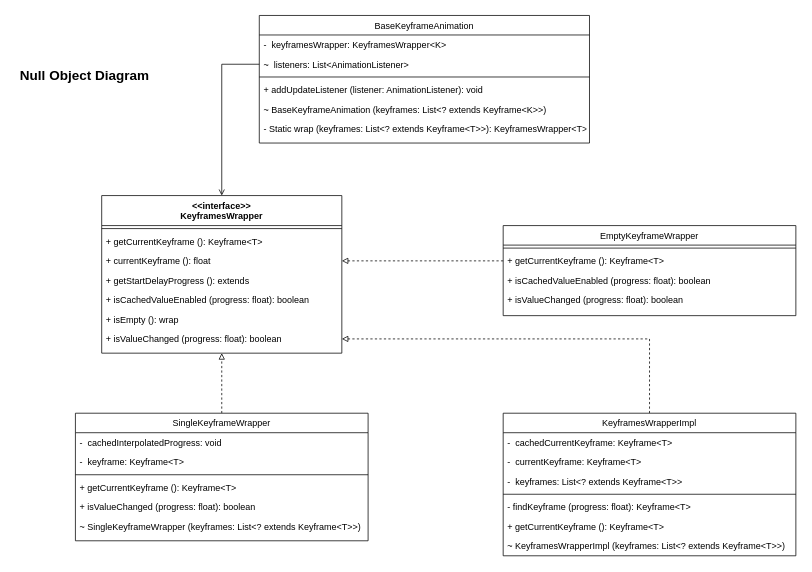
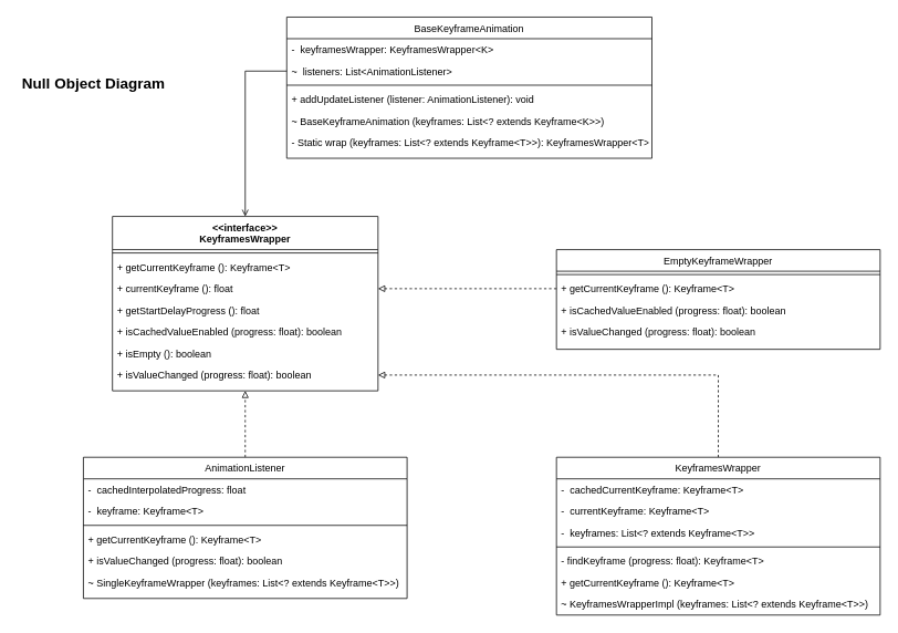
  <mxCell id="0" />
  <mxCell id="1" parent="0" />
  <mxCell id="2" value="BaseKeyframeAnimation" style="swimlane;fontStyle=0;align=center;verticalAlign=top;childLayout=stackLayout;horizontal=1;startSize=26;horizontalStack=0;resizeParent=1;resizeLast=0;collapsible=1;marginBottom=0;rounded=0;shadow=0;strokeWidth=1;" parent="1" vertex="1"><mxGeometry x="345" y="20" width="440" height="170" as="geometry"><mxRectangle x="550" y="140" width="160" height="26" as="alternateBounds" /></mxGeometry></mxCell>
  <mxCell id="3" value="-  keyframesWrapper: KeyframesWrapper&lt;K&gt; " style="text;align=left;verticalAlign=top;spacingLeft=4;spacingRight=4;overflow=hidden;rotatable=0;points=[[0,0.5],[1,0.5]];portConstraint=eastwest;" parent="2" vertex="1"><mxGeometry y="26" width="440" height="26" as="geometry" /></mxCell>
  <mxCell id="4" value="~  listeners: List&lt;AnimationListener&gt; " style="text;align=left;verticalAlign=top;spacingLeft=4;spacingRight=4;overflow=hidden;rotatable=0;points=[[0,0.5],[1,0.5]];portConstraint=eastwest;rounded=0;shadow=0;html=0;" parent="2" vertex="1"><mxGeometry y="52" width="440" height="26" as="geometry" /></mxCell>
  <mxCell id="5" value="" style="line;html=1;strokeWidth=1;align=left;verticalAlign=middle;spacingTop=-1;spacingLeft=3;spacingRight=3;rotatable=0;labelPosition=right;points=[];portConstraint=eastwest;" parent="2" vertex="1"><mxGeometry y="78" width="440" height="8" as="geometry" /></mxCell>
  <mxCell id="6" value="+ addUpdateListener (listener: AnimationListener): void" style="text;align=left;verticalAlign=top;spacingLeft=4;spacingRight=4;overflow=hidden;rotatable=0;points=[[0,0.5],[1,0.5]];portConstraint=eastwest;rounded=0;shadow=0;html=0;" parent="2" vertex="1"><mxGeometry y="86" width="440" height="26" as="geometry" /></mxCell>
  <mxCell id="7" value="~ BaseKeyframeAnimation (keyframes: List&lt;? extends Keyframe&lt;K&gt;&gt;)" style="text;align=left;verticalAlign=top;spacingLeft=4;spacingRight=4;overflow=hidden;rotatable=0;points=[[0,0.5],[1,0.5]];portConstraint=eastwest;" parent="2" vertex="1"><mxGeometry y="112" width="440" height="26" as="geometry" /></mxCell>
  <mxCell id="8" value="- Static wrap (keyframes: List&lt;? extends Keyframe&lt;T&gt;&gt;): KeyframesWrapper&lt;T&gt;" style="text;align=left;verticalAlign=top;spacingLeft=4;spacingRight=4;overflow=hidden;rotatable=0;points=[[0,0.5],[1,0.5]];portConstraint=eastwest;" parent="2" vertex="1"><mxGeometry y="138" width="440" height="26" as="geometry" /></mxCell>
  <mxCell id="9" value="Null Object Diagram&amp;nbsp;" style="text;html=1;strokeColor=none;fillColor=none;align=center;verticalAlign=middle;whiteSpace=wrap;rounded=0;fontSize=18;fontStyle=1" parent="1" vertex="1"><mxGeometry x="20" y="85" width="190" height="30" as="geometry" /></mxCell>
  <mxCell id="10" value="&lt;&lt;interface&gt;&gt;&#10;KeyframesWrapper" style="swimlane;fontStyle=1;align=center;verticalAlign=top;childLayout=stackLayout;horizontal=1;startSize=40;horizontalStack=0;resizeParent=1;resizeLast=0;collapsible=1;marginBottom=0;rounded=0;shadow=0;strokeWidth=1;" parent="1" vertex="1"><mxGeometry x="135" y="260" width="320" height="210" as="geometry"><mxRectangle x="550" y="140" width="160" height="26" as="alternateBounds" /></mxGeometry></mxCell>
  <mxCell id="11" value="" style="line;html=1;strokeWidth=1;align=left;verticalAlign=middle;spacingTop=-1;spacingLeft=3;spacingRight=3;rotatable=0;labelPosition=right;points=[];portConstraint=eastwest;" parent="10" vertex="1"><mxGeometry y="40" width="320" height="8" as="geometry" /></mxCell>
  <mxCell id="12" value="+ getCurrentKeyframe (): Keyframe&lt;T&gt;" style="text;align=left;verticalAlign=top;spacingLeft=4;spacingRight=4;overflow=hidden;rotatable=0;points=[[0,0.5],[1,0.5]];portConstraint=eastwest;" parent="10" vertex="1"><mxGeometry y="48" width="320" height="26" as="geometry" /></mxCell>
  <mxCell id="13" value="+ currentKeyframe (): float" style="text;align=left;verticalAlign=top;spacingLeft=4;spacingRight=4;overflow=hidden;rotatable=0;points=[[0,0.5],[1,0.5]];portConstraint=eastwest;" parent="10" vertex="1"><mxGeometry y="74" width="320" height="26" as="geometry" /></mxCell>
- <mxCell id="14" value="+ getStartDelayProgress (): extends" style="text;align=left;verticalAlign=top;spacingLeft=4;spacingRight=4;overflow=hidden;rotatable=0;points=[[0,0.5],[1,0.5]];portConstraint=eastwest;" parent="10" vertex="1"><mxGeometry y="100" width="320" height="26" as="geometry" /></mxCell>
+ <mxCell id="14" value="+ getStartDelayProgress (): float" style="text;align=left;verticalAlign=top;spacingLeft=4;spacingRight=4;overflow=hidden;rotatable=0;points=[[0,0.5],[1,0.5]];portConstraint=eastwest;" parent="10" vertex="1"><mxGeometry y="100" width="320" height="26" as="geometry" /></mxCell>
  <mxCell id="15" value="+ isCachedValueEnabled (progress: float): boolean" style="text;align=left;verticalAlign=top;spacingLeft=4;spacingRight=4;overflow=hidden;rotatable=0;points=[[0,0.5],[1,0.5]];portConstraint=eastwest;" parent="10" vertex="1"><mxGeometry y="126" width="320" height="26" as="geometry" /></mxCell>
- <mxCell id="16" value="+ isEmpty (): wrap" style="text;align=left;verticalAlign=top;spacingLeft=4;spacingRight=4;overflow=hidden;rotatable=0;points=[[0,0.5],[1,0.5]];portConstraint=eastwest;" parent="10" vertex="1"><mxGeometry y="152" width="320" height="26" as="geometry" /></mxCell>
+ <mxCell id="16" value="+ isEmpty (): boolean" style="text;align=left;verticalAlign=top;spacingLeft=4;spacingRight=4;overflow=hidden;rotatable=0;points=[[0,0.5],[1,0.5]];portConstraint=eastwest;" parent="10" vertex="1"><mxGeometry y="152" width="320" height="26" as="geometry" /></mxCell>
  <mxCell id="17" value="+ isValueChanged (progress: float): boolean" style="text;align=left;verticalAlign=top;spacingLeft=4;spacingRight=4;overflow=hidden;rotatable=0;points=[[0,0.5],[1,0.5]];portConstraint=eastwest;" parent="10" vertex="1"><mxGeometry y="178" width="320" height="26" as="geometry" /></mxCell>
  <mxCell id="18" style="edgeStyle=orthogonalEdgeStyle;rounded=0;orthogonalLoop=1;jettySize=auto;html=1;entryX=0.5;entryY=1;entryDx=0;entryDy=0;endArrow=block;endFill=0;dashed=1;" parent="1" source="19" target="10" edge="1"><mxGeometry relative="1" as="geometry" /></mxCell>
- <mxCell id="19" value="SingleKeyframeWrapper" style="swimlane;fontStyle=0;align=center;verticalAlign=top;childLayout=stackLayout;horizontal=1;startSize=26;horizontalStack=0;resizeParent=1;resizeLast=0;collapsible=1;marginBottom=0;rounded=0;shadow=0;strokeWidth=1;" parent="1" vertex="1"><mxGeometry x="100" y="550" width="390" height="170" as="geometry"><mxRectangle x="550" y="140" width="160" height="26" as="alternateBounds" /></mxGeometry></mxCell>
- <mxCell id="20" value="-  cachedInterpolatedProgress: void" style="text;align=left;verticalAlign=top;spacingLeft=4;spacingRight=4;overflow=hidden;rotatable=0;points=[[0,0.5],[1,0.5]];portConstraint=eastwest;" parent="19" vertex="1"><mxGeometry y="26" width="390" height="26" as="geometry" /></mxCell>
+ <mxCell id="19" value="AnimationListener" style="swimlane;fontStyle=0;align=center;verticalAlign=top;childLayout=stackLayout;horizontal=1;startSize=26;horizontalStack=0;resizeParent=1;resizeLast=0;collapsible=1;marginBottom=0;rounded=0;shadow=0;strokeWidth=1;" parent="1" vertex="1"><mxGeometry x="100" y="550" width="390" height="170" as="geometry"><mxRectangle x="550" y="140" width="160" height="26" as="alternateBounds" /></mxGeometry></mxCell>
+ <mxCell id="20" value="-  cachedInterpolatedProgress: float" style="text;align=left;verticalAlign=top;spacingLeft=4;spacingRight=4;overflow=hidden;rotatable=0;points=[[0,0.5],[1,0.5]];portConstraint=eastwest;" parent="19" vertex="1"><mxGeometry y="26" width="390" height="26" as="geometry" /></mxCell>
  <mxCell id="21" value="-  keyframe: Keyframe&lt;T&gt;" style="text;align=left;verticalAlign=top;spacingLeft=4;spacingRight=4;overflow=hidden;rotatable=0;points=[[0,0.5],[1,0.5]];portConstraint=eastwest;rounded=0;shadow=0;html=0;" parent="19" vertex="1"><mxGeometry y="52" width="390" height="26" as="geometry" /></mxCell>
  <mxCell id="22" value="" style="line;html=1;strokeWidth=1;align=left;verticalAlign=middle;spacingTop=-1;spacingLeft=3;spacingRight=3;rotatable=0;labelPosition=right;points=[];portConstraint=eastwest;" parent="19" vertex="1"><mxGeometry y="78" width="390" height="8" as="geometry" /></mxCell>
  <mxCell id="23" value="+ getCurrentKeyframe (): Keyframe&lt;T&gt;" style="text;align=left;verticalAlign=top;spacingLeft=4;spacingRight=4;overflow=hidden;rotatable=0;points=[[0,0.5],[1,0.5]];portConstraint=eastwest;rounded=0;shadow=0;html=0;" parent="19" vertex="1"><mxGeometry y="86" width="390" height="26" as="geometry" /></mxCell>
  <mxCell id="24" value="+ isValueChanged (progress: float): boolean" style="text;align=left;verticalAlign=top;spacingLeft=4;spacingRight=4;overflow=hidden;rotatable=0;points=[[0,0.5],[1,0.5]];portConstraint=eastwest;" parent="19" vertex="1"><mxGeometry y="112" width="390" height="26" as="geometry" /></mxCell>
  <mxCell id="25" value="~ SingleKeyframeWrapper (keyframes: List&lt;? extends Keyframe&lt;T&gt;&gt;)" style="text;align=left;verticalAlign=top;spacingLeft=4;spacingRight=4;overflow=hidden;rotatable=0;points=[[0,0.5],[1,0.5]];portConstraint=eastwest;" parent="19" vertex="1"><mxGeometry y="138" width="390" height="26" as="geometry" /></mxCell>
  <mxCell id="26" style="edgeStyle=orthogonalEdgeStyle;rounded=0;orthogonalLoop=1;jettySize=auto;html=1;entryX=1;entryY=0.5;entryDx=0;entryDy=0;dashed=1;endArrow=block;endFill=0;" parent="1" source="27" target="17" edge="1"><mxGeometry relative="1" as="geometry" /></mxCell>
- <mxCell id="27" value="KeyframesWrapperImpl" style="swimlane;fontStyle=0;align=center;verticalAlign=top;childLayout=stackLayout;horizontal=1;startSize=26;horizontalStack=0;resizeParent=1;resizeLast=0;collapsible=1;marginBottom=0;rounded=0;shadow=0;strokeWidth=1;" parent="1" vertex="1"><mxGeometry x="670" y="550" width="390" height="190" as="geometry"><mxRectangle x="550" y="140" width="160" height="26" as="alternateBounds" /></mxGeometry></mxCell>
+ <mxCell id="27" value="KeyframesWrapper" style="swimlane;fontStyle=0;align=center;verticalAlign=top;childLayout=stackLayout;horizontal=1;startSize=26;horizontalStack=0;resizeParent=1;resizeLast=0;collapsible=1;marginBottom=0;rounded=0;shadow=0;strokeWidth=1;" parent="1" vertex="1"><mxGeometry x="670" y="550" width="390" height="190" as="geometry"><mxRectangle x="550" y="140" width="160" height="26" as="alternateBounds" /></mxGeometry></mxCell>
  <mxCell id="28" value="-  cachedCurrentKeyframe: Keyframe&lt;T&gt;" style="text;align=left;verticalAlign=top;spacingLeft=4;spacingRight=4;overflow=hidden;rotatable=0;points=[[0,0.5],[1,0.5]];portConstraint=eastwest;" parent="27" vertex="1"><mxGeometry y="26" width="390" height="26" as="geometry" /></mxCell>
  <mxCell id="29" value="-  currentKeyframe: Keyframe&lt;T&gt;" style="text;align=left;verticalAlign=top;spacingLeft=4;spacingRight=4;overflow=hidden;rotatable=0;points=[[0,0.5],[1,0.5]];portConstraint=eastwest;rounded=0;shadow=0;html=0;" parent="27" vertex="1"><mxGeometry y="52" width="390" height="26" as="geometry" /></mxCell>
  <mxCell id="30" value="-  keyframes: List&lt;? extends Keyframe&lt;T&gt;&gt; " style="text;align=left;verticalAlign=top;spacingLeft=4;spacingRight=4;overflow=hidden;rotatable=0;points=[[0,0.5],[1,0.5]];portConstraint=eastwest;rounded=0;shadow=0;html=0;" parent="27" vertex="1"><mxGeometry y="78" width="390" height="26" as="geometry" /></mxCell>
  <mxCell id="31" value="" style="line;html=1;strokeWidth=1;align=left;verticalAlign=middle;spacingTop=-1;spacingLeft=3;spacingRight=3;rotatable=0;labelPosition=right;points=[];portConstraint=eastwest;" parent="27" vertex="1"><mxGeometry y="104" width="390" height="8" as="geometry" /></mxCell>
  <mxCell id="32" value="- findKeyframe (progress: float): Keyframe&lt;T&gt;" style="text;align=left;verticalAlign=top;spacingLeft=4;spacingRight=4;overflow=hidden;rotatable=0;points=[[0,0.5],[1,0.5]];portConstraint=eastwest;rounded=0;shadow=0;html=0;" parent="27" vertex="1"><mxGeometry y="112" width="390" height="26" as="geometry" /></mxCell>
  <mxCell id="33" value="+ getCurrentKeyframe (): Keyframe&lt;T&gt;" style="text;align=left;verticalAlign=top;spacingLeft=4;spacingRight=4;overflow=hidden;rotatable=0;points=[[0,0.5],[1,0.5]];portConstraint=eastwest;" parent="27" vertex="1"><mxGeometry y="138" width="390" height="26" as="geometry" /></mxCell>
  <mxCell id="34" value="~ KeyframesWrapperImpl (keyframes: List&lt;? extends Keyframe&lt;T&gt;&gt;)" style="text;align=left;verticalAlign=top;spacingLeft=4;spacingRight=4;overflow=hidden;rotatable=0;points=[[0,0.5],[1,0.5]];portConstraint=eastwest;" parent="27" vertex="1"><mxGeometry y="164" width="390" height="26" as="geometry" /></mxCell>
  <mxCell id="35" value="EmptyKeyframeWrapper" style="swimlane;fontStyle=0;align=center;verticalAlign=top;childLayout=stackLayout;horizontal=1;startSize=26;horizontalStack=0;resizeParent=1;resizeLast=0;collapsible=1;marginBottom=0;rounded=0;shadow=0;strokeWidth=1;" parent="1" vertex="1"><mxGeometry x="670" y="300" width="390" height="120" as="geometry"><mxRectangle x="550" y="140" width="160" height="26" as="alternateBounds" /></mxGeometry></mxCell>
  <mxCell id="36" value="" style="line;html=1;strokeWidth=1;align=left;verticalAlign=middle;spacingTop=-1;spacingLeft=3;spacingRight=3;rotatable=0;labelPosition=right;points=[];portConstraint=eastwest;" parent="35" vertex="1"><mxGeometry y="26" width="390" height="8" as="geometry" /></mxCell>
  <mxCell id="37" value="+ getCurrentKeyframe (): Keyframe&lt;T&gt;" style="text;align=left;verticalAlign=top;spacingLeft=4;spacingRight=4;overflow=hidden;rotatable=0;points=[[0,0.5],[1,0.5]];portConstraint=eastwest;rounded=0;shadow=0;html=0;" parent="35" vertex="1"><mxGeometry y="34" width="390" height="26" as="geometry" /></mxCell>
  <mxCell id="38" value="+ isCachedValueEnabled (progress: float): boolean" style="text;align=left;verticalAlign=top;spacingLeft=4;spacingRight=4;overflow=hidden;rotatable=0;points=[[0,0.5],[1,0.5]];portConstraint=eastwest;" parent="35" vertex="1"><mxGeometry y="60" width="390" height="26" as="geometry" /></mxCell>
  <mxCell id="39" value="+ isValueChanged (progress: float): boolean" style="text;align=left;verticalAlign=top;spacingLeft=4;spacingRight=4;overflow=hidden;rotatable=0;points=[[0,0.5],[1,0.5]];portConstraint=eastwest;" parent="35" vertex="1"><mxGeometry y="86" width="390" height="26" as="geometry" /></mxCell>
  <mxCell id="40" style="edgeStyle=orthogonalEdgeStyle;rounded=0;orthogonalLoop=1;jettySize=auto;html=1;entryX=1;entryY=0.5;entryDx=0;entryDy=0;dashed=1;endArrow=block;endFill=0;" parent="1" source="37" target="13" edge="1"><mxGeometry relative="1" as="geometry" /></mxCell>
  <mxCell id="41" style="edgeStyle=orthogonalEdgeStyle;rounded=0;orthogonalLoop=1;jettySize=auto;html=1;endArrow=open;endFill=0;" parent="1" source="4" target="10" edge="1"><mxGeometry relative="1" as="geometry" /></mxCell>
